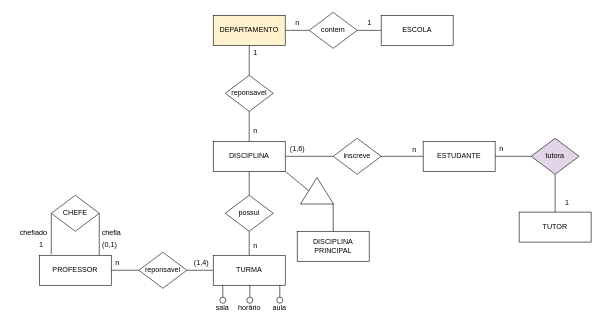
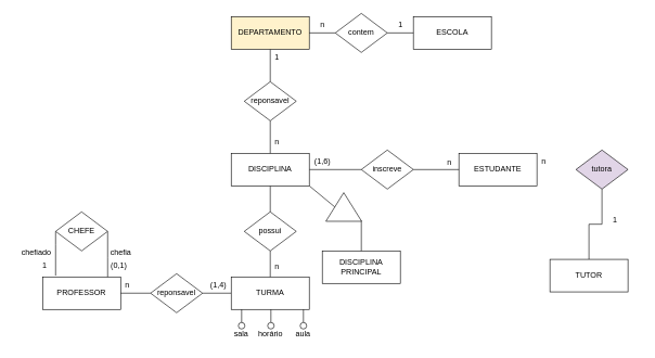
  <mxCell id="0" />
  <mxCell id="1" parent="0" />
  <mxCell id="2" value="ESCOLA" style="whiteSpace=wrap;html=1;" vertex="1" parent="1"><mxGeometry x="635" y="25" width="120" height="50" as="geometry" /></mxCell>
  <mxCell id="3" style="edgeStyle=orthogonalEdgeStyle;rounded=0;orthogonalLoop=1;jettySize=auto;html=1;endArrow=none;endFill=0;" edge="1" parent="1" source="4" target="18"><mxGeometry relative="1" as="geometry" /></mxCell>
  <mxCell id="4" value="DEPARTAMENTO" style="whiteSpace=wrap;html=1;fillColor=#fff2cc;" vertex="1" parent="1"><mxGeometry x="355" y="25" width="120" height="50" as="geometry" /></mxCell>
  <mxCell id="5" style="edgeStyle=orthogonalEdgeStyle;rounded=0;orthogonalLoop=1;jettySize=auto;html=1;endArrow=none;endFill=0;" edge="1" parent="1" source="7" target="22"><mxGeometry relative="1" as="geometry" /></mxCell>
  <mxCell id="6" style="edgeStyle=orthogonalEdgeStyle;rounded=0;orthogonalLoop=1;jettySize=auto;html=1;endArrow=none;endFill=0;" edge="1" parent="1" source="7" target="45"><mxGeometry relative="1" as="geometry" /></mxCell>
  <mxCell id="7" value="DISCIPLINA" style="whiteSpace=wrap;html=1;" vertex="1" parent="1"><mxGeometry x="355" y="235" width="120" height="50" as="geometry" /></mxCell>
  <mxCell id="8" style="edgeStyle=orthogonalEdgeStyle;rounded=0;orthogonalLoop=1;jettySize=auto;html=1;endArrow=none;endFill=0;" edge="1" parent="1" source="9" target="25"><mxGeometry relative="1" as="geometry" /></mxCell>
  <mxCell id="9" value="TURMA" style="whiteSpace=wrap;html=1;" vertex="1" parent="1"><mxGeometry x="355" y="425" width="120" height="50" as="geometry" /></mxCell>
  <mxCell id="10" value="PROFESSOR" style="whiteSpace=wrap;html=1;" vertex="1" parent="1"><mxGeometry x="65" y="425" width="120" height="50" as="geometry" /></mxCell>
  <mxCell id="11" value="ESTUDANTE" style="whiteSpace=wrap;html=1;" vertex="1" parent="1"><mxGeometry x="705" y="235" width="120" height="50" as="geometry" /></mxCell>
  <mxCell id="12" style="edgeStyle=orthogonalEdgeStyle;rounded=0;orthogonalLoop=1;jettySize=auto;html=1;endArrow=none;endFill=0;" edge="1" parent="1" source="14" target="2"><mxGeometry relative="1" as="geometry" /></mxCell>
  <mxCell id="13" style="edgeStyle=orthogonalEdgeStyle;rounded=0;orthogonalLoop=1;jettySize=auto;html=1;endArrow=none;endFill=0;" edge="1" parent="1" source="14" target="4"><mxGeometry relative="1" as="geometry" /></mxCell>
  <mxCell id="14" value="contem" style="rhombus;whiteSpace=wrap;html=1;" vertex="1" parent="1"><mxGeometry x="515" y="20" width="80" height="60" as="geometry" /></mxCell>
  <mxCell id="15" value="1" style="text;html=1;align=center;verticalAlign=middle;resizable=0;points=[];autosize=1;strokeColor=none;fillColor=none;" vertex="1" parent="1"><mxGeometry x="600" y="23" width="30" height="30" as="geometry" /></mxCell>
  <mxCell id="16" value="n" style="text;html=1;align=center;verticalAlign=middle;resizable=0;points=[];autosize=1;strokeColor=none;fillColor=none;" vertex="1" parent="1"><mxGeometry x="480" y="23" width="30" height="30" as="geometry" /></mxCell>
  <mxCell id="17" style="edgeStyle=orthogonalEdgeStyle;rounded=0;orthogonalLoop=1;jettySize=auto;html=1;endArrow=none;endFill=0;" edge="1" parent="1" source="18" target="7"><mxGeometry relative="1" as="geometry" /></mxCell>
  <mxCell id="18" value="reponsavel" style="rhombus;whiteSpace=wrap;html=1;" vertex="1" parent="1"><mxGeometry x="375" y="125" width="80" height="60" as="geometry" /></mxCell>
  <mxCell id="19" value="1" style="text;html=1;align=center;verticalAlign=middle;resizable=0;points=[];autosize=1;strokeColor=none;fillColor=none;" vertex="1" parent="1"><mxGeometry x="410" y="73" width="30" height="30" as="geometry" /></mxCell>
  <mxCell id="20" value="n" style="text;html=1;align=center;verticalAlign=middle;resizable=0;points=[];autosize=1;strokeColor=none;fillColor=none;" vertex="1" parent="1"><mxGeometry x="410" y="203" width="30" height="30" as="geometry" /></mxCell>
  <mxCell id="21" style="edgeStyle=orthogonalEdgeStyle;rounded=0;orthogonalLoop=1;jettySize=auto;html=1;endArrow=none;endFill=0;" edge="1" parent="1" source="22" target="9"><mxGeometry relative="1" as="geometry" /></mxCell>
  <mxCell id="22" value="possui" style="rhombus;whiteSpace=wrap;html=1;" vertex="1" parent="1"><mxGeometry x="375" y="325" width="80" height="60" as="geometry" /></mxCell>
  <mxCell id="23" value="n" style="text;html=1;align=center;verticalAlign=middle;resizable=0;points=[];autosize=1;strokeColor=none;fillColor=none;" vertex="1" parent="1"><mxGeometry x="410" y="395" width="30" height="30" as="geometry" /></mxCell>
  <mxCell id="24" style="edgeStyle=orthogonalEdgeStyle;rounded=0;orthogonalLoop=1;jettySize=auto;html=1;endArrow=none;endFill=0;" edge="1" parent="1" source="25" target="10"><mxGeometry relative="1" as="geometry" /></mxCell>
  <mxCell id="25" value="reponsavel" style="rhombus;whiteSpace=wrap;html=1;" vertex="1" parent="1"><mxGeometry x="231" y="420" width="80" height="60" as="geometry" /></mxCell>
  <mxCell id="26" value="(1,4)" style="text;html=1;align=center;verticalAlign=middle;resizable=0;points=[];autosize=1;strokeColor=none;fillColor=none;" vertex="1" parent="1"><mxGeometry x="310" y="423" width="50" height="30" as="geometry" /></mxCell>
  <mxCell id="27" value="n" style="text;html=1;align=center;verticalAlign=middle;resizable=0;points=[];autosize=1;strokeColor=none;fillColor=none;" vertex="1" parent="1"><mxGeometry x="180" y="423" width="30" height="30" as="geometry" /></mxCell>
  <mxCell id="28" style="edgeStyle=orthogonalEdgeStyle;rounded=0;orthogonalLoop=1;jettySize=auto;html=1;endArrow=none;endFill=0;" edge="1" source="29" parent="1"><mxGeometry relative="1" as="geometry"><mxPoint x="466" y="475.01" as="targetPoint" /></mxGeometry></mxCell>
  <mxCell id="29" value="" style="ellipse;whiteSpace=wrap;html=1;" vertex="1" parent="1"><mxGeometry x="461" y="495.01" width="10" height="10" as="geometry" /></mxCell>
  <mxCell id="30" value="aula" style="text;html=1;align=center;verticalAlign=middle;resizable=0;points=[];autosize=1;strokeColor=none;fillColor=none;" vertex="1" parent="1"><mxGeometry x="440" y="497.01" width="50" height="30" as="geometry" /></mxCell>
  <mxCell id="31" style="edgeStyle=orthogonalEdgeStyle;rounded=0;orthogonalLoop=1;jettySize=auto;html=1;endArrow=none;endFill=0;" edge="1" source="32" parent="1"><mxGeometry relative="1" as="geometry"><mxPoint x="416" y="475.01" as="targetPoint" /></mxGeometry></mxCell>
  <mxCell id="32" value="" style="ellipse;whiteSpace=wrap;html=1;" vertex="1" parent="1"><mxGeometry x="411" y="495.01" width="10" height="10" as="geometry" /></mxCell>
  <mxCell id="33" value="horário" style="text;html=1;align=center;verticalAlign=middle;resizable=0;points=[];autosize=1;strokeColor=none;fillColor=none;" vertex="1" parent="1"><mxGeometry x="385" y="497.01" width="60" height="30" as="geometry" /></mxCell>
  <mxCell id="34" style="edgeStyle=orthogonalEdgeStyle;rounded=0;orthogonalLoop=1;jettySize=auto;html=1;endArrow=none;endFill=0;" edge="1" source="35" parent="1"><mxGeometry relative="1" as="geometry"><mxPoint x="371" y="475.01" as="targetPoint" /></mxGeometry></mxCell>
  <mxCell id="35" value="" style="ellipse;whiteSpace=wrap;html=1;" vertex="1" parent="1"><mxGeometry x="366" y="495.01" width="10" height="10" as="geometry" /></mxCell>
  <mxCell id="36" value="sala" style="text;html=1;align=center;verticalAlign=middle;resizable=0;points=[];autosize=1;strokeColor=none;fillColor=none;" vertex="1" parent="1"><mxGeometry x="345" y="497.01" width="50" height="30" as="geometry" /></mxCell>
  <mxCell id="37" style="edgeStyle=orthogonalEdgeStyle;rounded=0;orthogonalLoop=1;jettySize=auto;html=1;endArrow=none;endFill=0;" edge="1" parent="1" source="39" target="10"><mxGeometry relative="1" as="geometry"><Array as="points"><mxPoint x="165" y="395" /><mxPoint x="165" y="395" /></Array></mxGeometry></mxCell>
  <mxCell id="38" style="edgeStyle=orthogonalEdgeStyle;rounded=0;orthogonalLoop=1;jettySize=auto;html=1;exitX=0;exitY=0.5;exitDx=0;exitDy=0;endArrow=none;endFill=0;" edge="1" parent="1" source="39"><mxGeometry relative="1" as="geometry"><mxPoint x="85" y="383" as="sourcePoint" /><mxPoint x="85" y="423" as="targetPoint" /><Array as="points"><mxPoint x="85" y="375" /><mxPoint x="85" y="375" /></Array></mxGeometry></mxCell>
  <mxCell id="39" value="CHEFE" style="rhombus;whiteSpace=wrap;html=1;" vertex="1" parent="1"><mxGeometry x="85" y="325" width="80" height="60" as="geometry" /></mxCell>
  <mxCell id="40" value="chefia" style="text;html=1;align=center;verticalAlign=middle;resizable=0;points=[];autosize=1;strokeColor=none;fillColor=none;" vertex="1" parent="1"><mxGeometry x="155" y="373" width="60" height="30" as="geometry" /></mxCell>
  <mxCell id="41" value="chefiado" style="text;html=1;align=center;verticalAlign=middle;resizable=0;points=[];autosize=1;strokeColor=none;fillColor=none;" vertex="1" parent="1"><mxGeometry x="20" y="373" width="70" height="30" as="geometry" /></mxCell>
  <mxCell id="42" value="1" style="text;html=1;align=center;verticalAlign=middle;resizable=0;points=[];autosize=1;strokeColor=none;fillColor=none;" vertex="1" parent="1"><mxGeometry x="53" y="393" width="30" height="30" as="geometry" /></mxCell>
  <mxCell id="43" value="(0,1)" style="text;html=1;align=center;verticalAlign=middle;resizable=0;points=[];autosize=1;strokeColor=none;fillColor=none;" vertex="1" parent="1"><mxGeometry x="157" y="393" width="50" height="30" as="geometry" /></mxCell>
  <mxCell id="44" style="edgeStyle=orthogonalEdgeStyle;rounded=0;orthogonalLoop=1;jettySize=auto;html=1;endArrow=none;endFill=0;" edge="1" parent="1" source="45" target="11"><mxGeometry relative="1" as="geometry" /></mxCell>
  <mxCell id="45" value="inscreve" style="rhombus;whiteSpace=wrap;html=1;" vertex="1" parent="1"><mxGeometry x="555" y="230" width="80" height="60" as="geometry" /></mxCell>
  <mxCell id="46" value="(1,6)" style="text;html=1;align=center;verticalAlign=middle;resizable=0;points=[];autosize=1;strokeColor=none;fillColor=none;" vertex="1" parent="1"><mxGeometry x="470" y="233" width="50" height="30" as="geometry" /></mxCell>
  <mxCell id="47" value="n" style="text;html=1;align=center;verticalAlign=middle;resizable=0;points=[];autosize=1;strokeColor=none;fillColor=none;" vertex="1" parent="1"><mxGeometry x="675" y="235" width="30" height="30" as="geometry" /></mxCell>
  <mxCell id="48" value="" style="triangle;whiteSpace=wrap;html=1;rotation=-90;" vertex="1" parent="1"><mxGeometry x="506" y="290" width="44" height="55" as="geometry" /></mxCell>
  <mxCell id="49" value="DISCIPLINA&lt;div&gt;PRINCIPAL&lt;/div&gt;" style="whiteSpace=wrap;html=1;" vertex="1" parent="1"><mxGeometry x="495" y="385" width="120" height="50" as="geometry" /></mxCell>
  <mxCell id="50" value="" style="endArrow=none;html=1;rounded=0;entryX=1;entryY=1;entryDx=0;entryDy=0;exitX=0.5;exitY=0;exitDx=0;exitDy=0;" edge="1" parent="1" source="48" target="7"><mxGeometry width="50" height="50" relative="1" as="geometry"><mxPoint x="485" y="335" as="sourcePoint" /><mxPoint x="535" y="285" as="targetPoint" /></mxGeometry></mxCell>
  <mxCell id="51" value="" style="endArrow=none;html=1;rounded=0;exitX=0.013;exitY=0.991;exitDx=0;exitDy=0;entryX=0.5;entryY=0;entryDx=0;entryDy=0;exitPerimeter=0;" edge="1" parent="1" source="48" target="49"><mxGeometry width="50" height="50" relative="1" as="geometry"><mxPoint x="485" y="335" as="sourcePoint" /><mxPoint x="535" y="285" as="targetPoint" /></mxGeometry></mxCell>
- <mxCell id="52" style="edgeStyle=orthogonalEdgeStyle;rounded=0;orthogonalLoop=1;jettySize=auto;html=1;endArrow=none;endFill=0;" edge="1" parent="1" source="54" target="11"><mxGeometry relative="1" as="geometry" /></mxCell>
  <mxCell id="53" style="edgeStyle=orthogonalEdgeStyle;rounded=0;orthogonalLoop=1;jettySize=auto;html=1;endArrow=none;endFill=0;" edge="1" parent="1" source="54" target="55"><mxGeometry relative="1" as="geometry" /></mxCell>
  <mxCell id="54" value="tutora" style="rhombus;whiteSpace=wrap;html=1;fillColor=#e1d5e7;" vertex="1" parent="1"><mxGeometry x="885" y="230" width="80" height="60" as="geometry" /></mxCell>
- <mxCell id="55" value="TUTOR" style="whiteSpace=wrap;html=1;" vertex="1" parent="1"><mxGeometry x="865" y="353" width="120" height="50" as="geometry" /></mxCell>
+ <mxCell id="55" value="TUTOR" style="whiteSpace=wrap;html=1;" vertex="1" parent="1"><mxGeometry x="845" y="398" width="120" height="50" as="geometry" /></mxCell>
  <mxCell id="56" value="1" style="text;html=1;align=center;verticalAlign=middle;resizable=0;points=[];autosize=1;strokeColor=none;fillColor=none;" vertex="1" parent="1"><mxGeometry x="930" y="323" width="30" height="30" as="geometry" /></mxCell>
  <mxCell id="57" value="n" style="text;html=1;align=center;verticalAlign=middle;resizable=0;points=[];autosize=1;strokeColor=none;fillColor=none;" vertex="1" parent="1"><mxGeometry x="820" y="233" width="30" height="30" as="geometry" /></mxCell>
